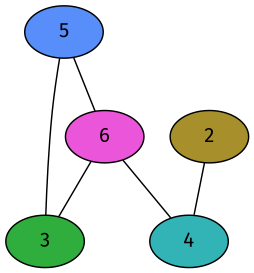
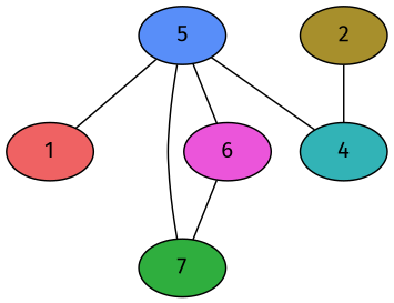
  graph {
    fontname="Fira Sans"
    node [fontname="Fira Sans" style=filled]
    edge [fontname="Fira Sans"]
-   3 [fillcolor="#2fae3e"]
+   1 [fillcolor="#ef6263"]
+   3 [fillcolor="#2fae3e" label=7]
    2 [fillcolor="#a78f2c"]
    4 [fillcolor="#32b3b6"]
    5 [fillcolor="#588ef9"]
    6 [fillcolor="#eb55da"]
    2 -- 4
+   5 -- 1
    5 -- 3
-   6 -- 4
+   5 -- 4
    5 -- 6
    6 -- 3
  }
